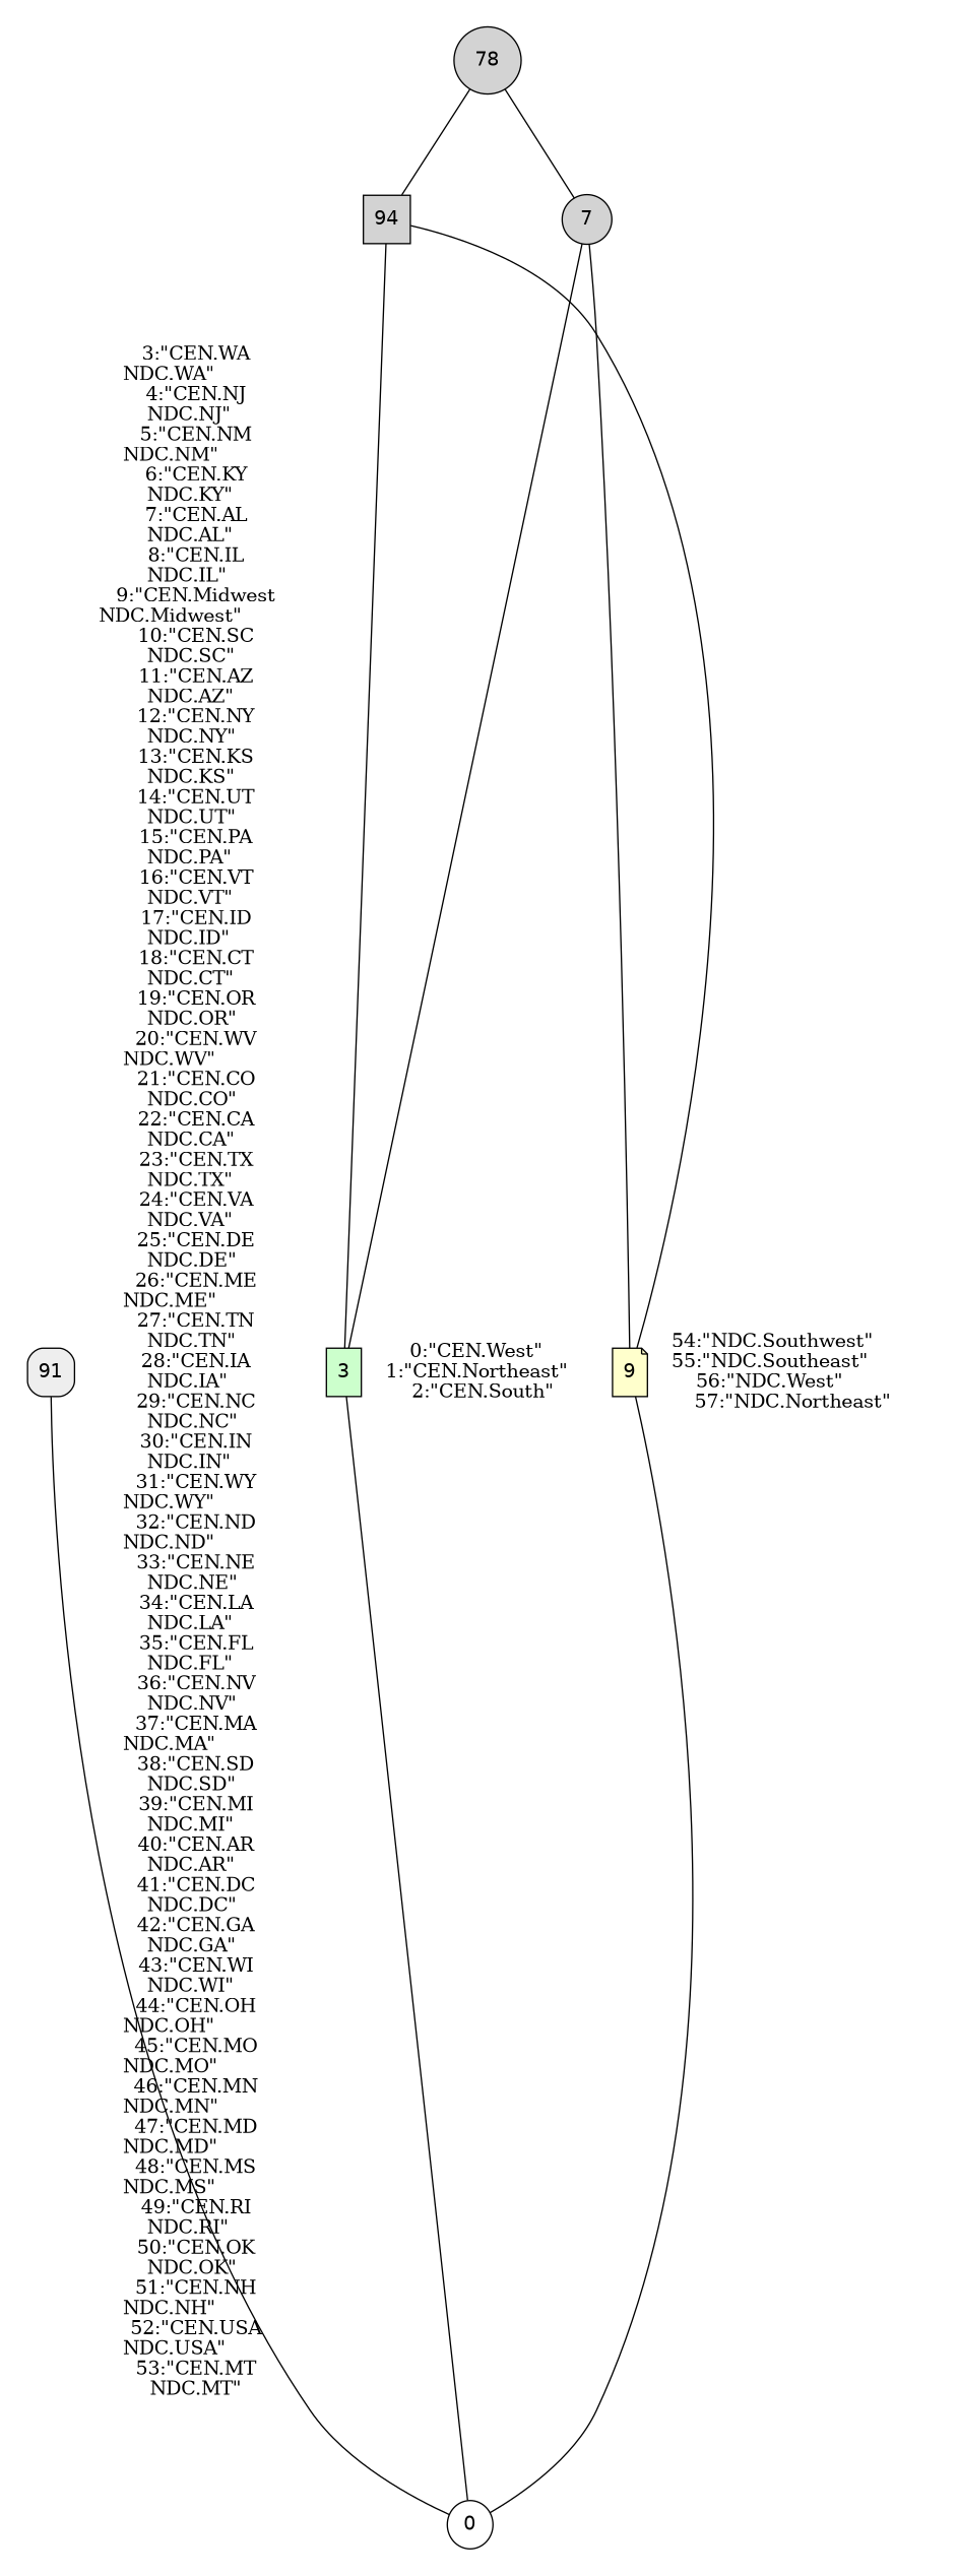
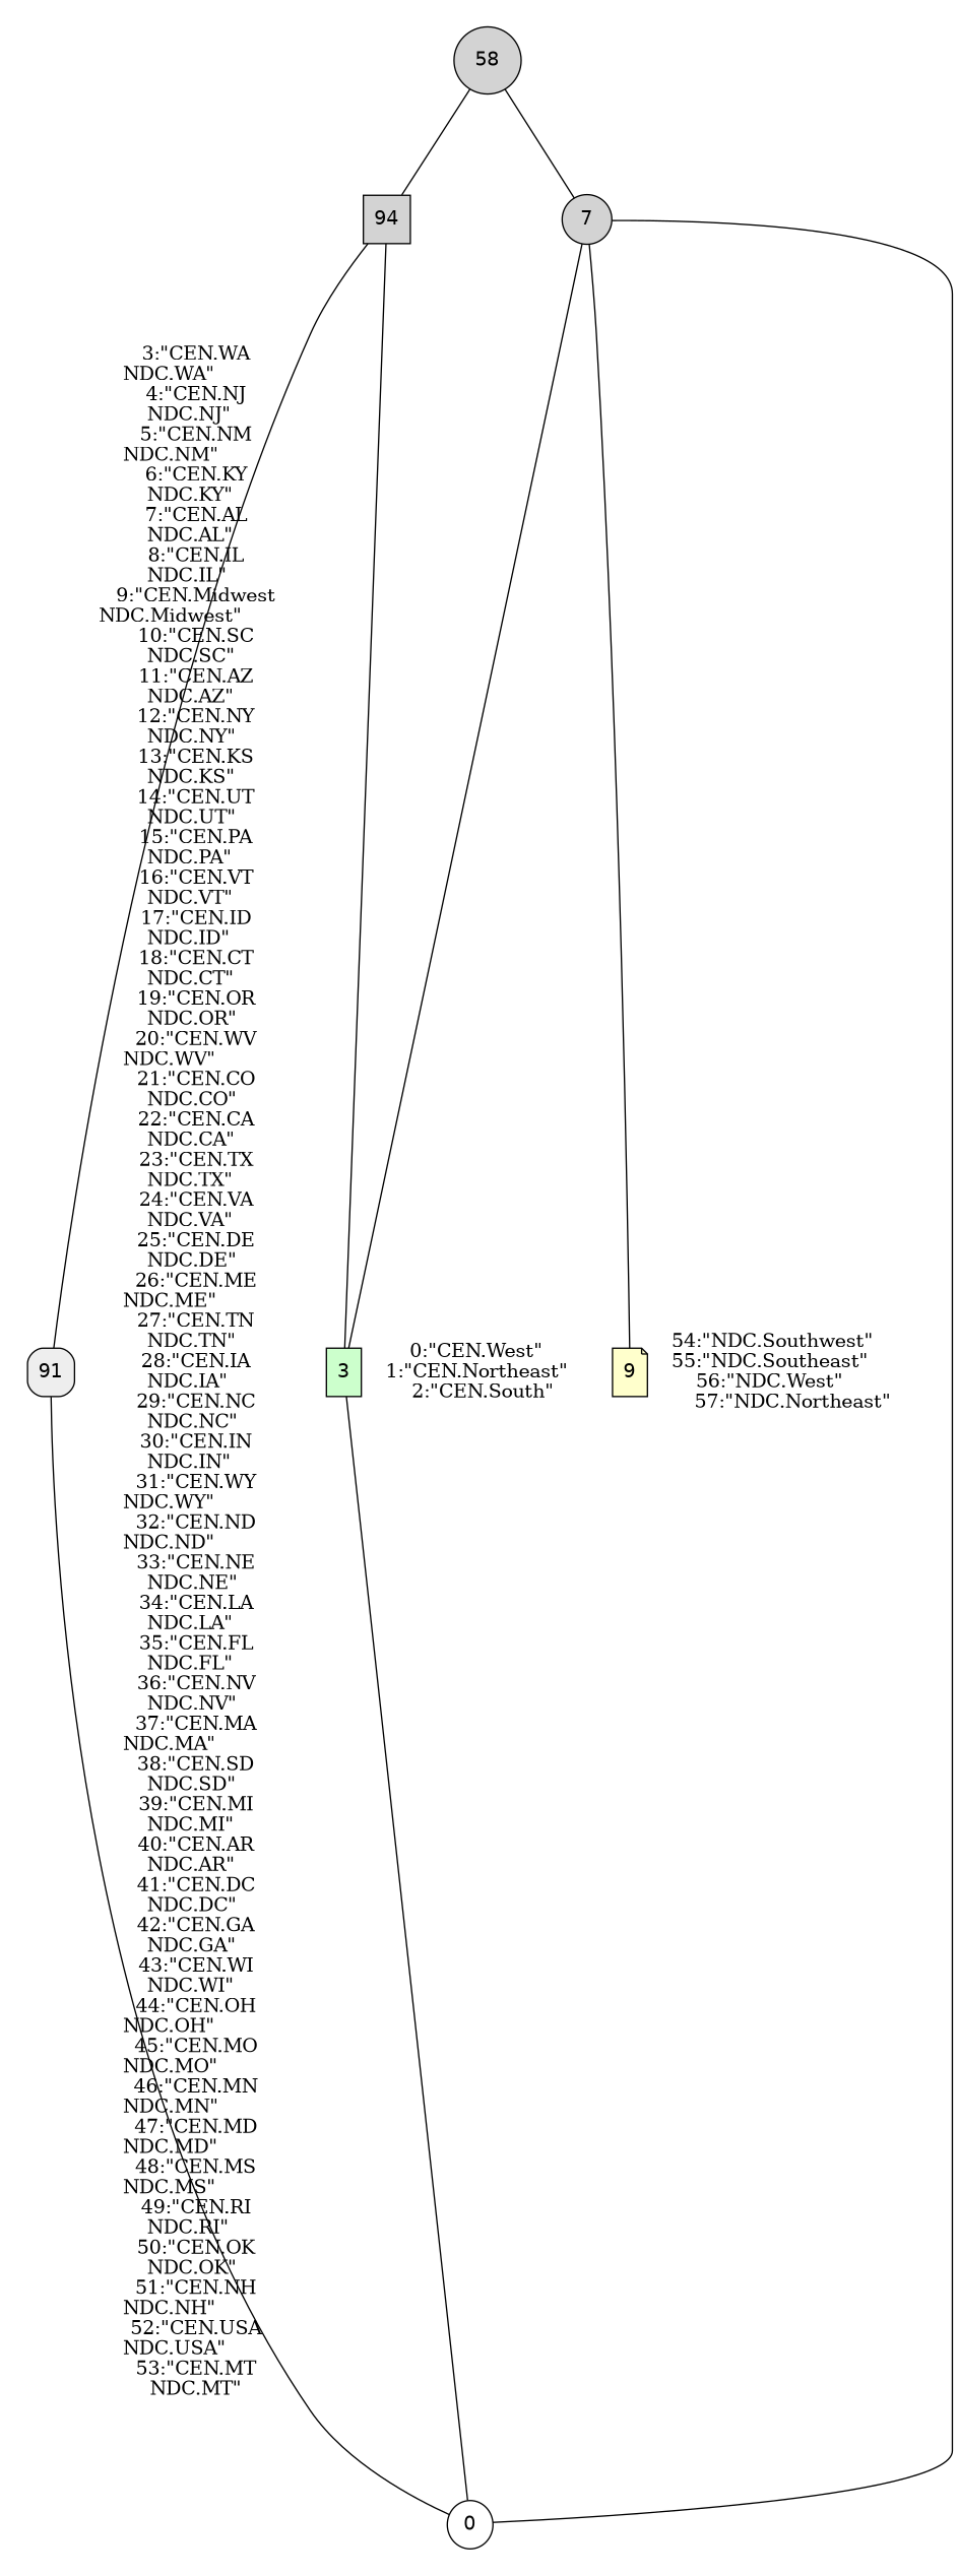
  digraph {
    node [fontname=helvetica shape=box style=filled]
    edge [dir=none labeldistance=1.5 minlen=2]
    n1 [label=0 width=.25 shape="" style=""]
    n2 [label=94 width=.25]
    n3 [fillcolor="#CCFFCC" label=3 width=.25]
    n4 [fillcolor="#FFFFCC" label=9 shape=note width=.25]
    n5 [label=7 shape=circle width=.25]
    n6 [fillcolor="#EEEEEE" label=91 style="filled,rounded" width=.25]
-   n7 [label=78 shape=circle width=.25]
+   n7 [label=58 shape=circle width=.25]
    subgraph cluster_1 {
      color=transparent
      style=filled
      n1
    }
    subgraph cluster_2 {
      color=transparent
      style=filled
      n2
    }
    subgraph cluster_3 {
      color=transparent
      style=filled
      n3
    }
    subgraph cluster_4 {
      color=transparent
      style=filled
      n4
    }
    subgraph cluster_5 {
      color=transparent
      style=filled
      n5
    }
    subgraph cluster_6 {
      color=transparent
      style=filled
      n6
    }
    subgraph cluster_7 {
      color=transparent
      style=filled
      n7
    }
    n2 -> n3
-   n2 -> n4
+   n2 -> n6
    n3 -> n1
    n3 -> n3 [color=transparent label="0:\"CEN.West\"	\n1:\"CEN.Northeast\"	\n2:\"CEN.South\"" labelangle=270]
-   n4 -> n1
+   n5 -> n1
    n4 -> n4 [color=transparent label="54:\"NDC.Southwest\"	\n55:\"NDC.Southeast\"	\n56:\"NDC.West\"	\n57:\"NDC.Northeast\"" labelangle=270]
    n5 -> n3
    n5 -> n4
    n6 -> n1
    n6 -> n6 [color=transparent label="3:\"CEN.WA\nNDC.WA\"	\n4:\"CEN.NJ\nNDC.NJ\"	\n5:\"CEN.NM\nNDC.NM\"	\n6:\"CEN.KY\nNDC.KY\"	\n7:\"CEN.AL\nNDC.AL\"	\n8:\"CEN.IL\nNDC.IL\"	\n9:\"CEN.Midwest\nNDC.Midwest\"	\n10:\"CEN.SC\nNDC.SC\"	\n11:\"CEN.AZ\nNDC.AZ\"	\n12:\"CEN.NY\nNDC.NY\"	\n13:\"CEN.KS\nNDC.KS\"	\n14:\"CEN.UT\nNDC.UT\"	\n15:\"CEN.PA\nNDC.PA\"	\n16:\"CEN.VT\nNDC.VT\"	\n17:\"CEN.ID\nNDC.ID\"	\n18:\"CEN.CT\nNDC.CT\"	\n19:\"CEN.OR\nNDC.OR\"	\n20:\"CEN.WV\nNDC.WV\"	\n21:\"CEN.CO\nNDC.CO\"	\n22:\"CEN.CA\nNDC.CA\"	\n23:\"CEN.TX\nNDC.TX\"	\n24:\"CEN.VA\nNDC.VA\"	\n25:\"CEN.DE\nNDC.DE\"	\n26:\"CEN.ME\nNDC.ME\"	\n27:\"CEN.TN\nNDC.TN\"	\n28:\"CEN.IA\nNDC.IA\"	\n29:\"CEN.NC\nNDC.NC\"	\n30:\"CEN.IN\nNDC.IN\"	\n31:\"CEN.WY\nNDC.WY\"	\n32:\"CEN.ND\nNDC.ND\"	\n33:\"CEN.NE\nNDC.NE\"	\n34:\"CEN.LA\nNDC.LA\"	\n35:\"CEN.FL\nNDC.FL\"	\n36:\"CEN.NV\nNDC.NV\"	\n37:\"CEN.MA\nNDC.MA\"	\n38:\"CEN.SD\nNDC.SD\"	\n39:\"CEN.MI\nNDC.MI\"	\n40:\"CEN.AR\nNDC.AR\"	\n41:\"CEN.DC\nNDC.DC\"	\n42:\"CEN.GA\nNDC.GA\"	\n43:\"CEN.WI\nNDC.WI\"	\n44:\"CEN.OH\nNDC.OH\"	\n45:\"CEN.MO\nNDC.MO\"	\n46:\"CEN.MN\nNDC.MN\"	\n47:\"CEN.MD\nNDC.MD\"	\n48:\"CEN.MS\nNDC.MS\"	\n49:\"CEN.RI\nNDC.RI\"	\n50:\"CEN.OK\nNDC.OK\"	\n51:\"CEN.NH\nNDC.NH\"	\n52:\"CEN.USA\nNDC.USA\"	\n53:\"CEN.MT\nNDC.MT\"" labelangle=270]
    n7 -> n2
    n7 -> n5
  }
